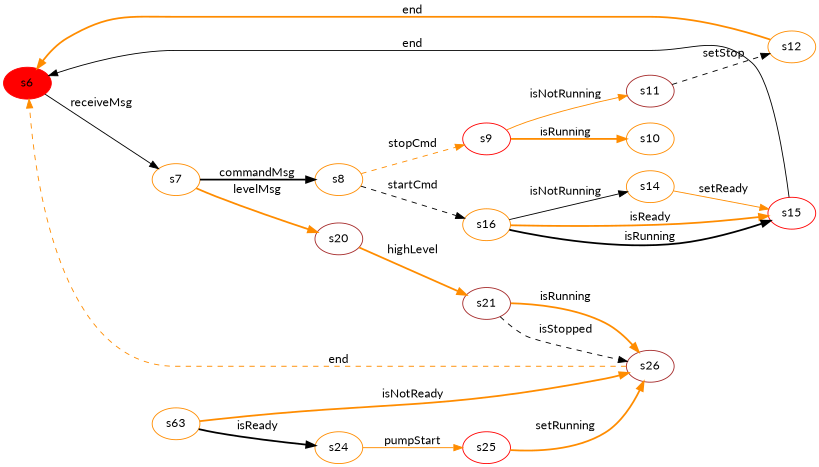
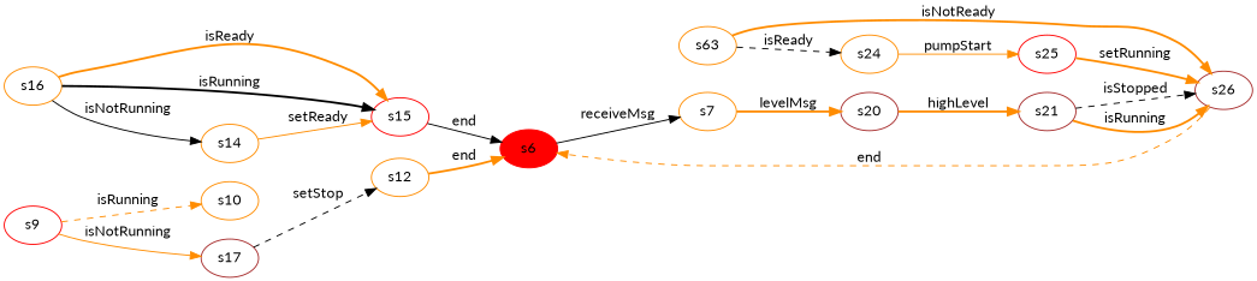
  digraph {
    fontname=Lato
    rankdir=LR
    node [color=darkorange fontname=Lato]
    edge [color=darkorange fontname=Lato style=bold]
    n1 [color=red label=s6 style=filled]
    n2 [label=s7]
    n3 [color=brown label=s20]
-   n4 [label=s8]
    n5 [color=brown label=s21]
    n6 [color=red label=s9]
    n7 [label=s16]
    n8 [color=brown label=s26]
    n9 [label=s10]
-   n10 [color=brown label=s11]
+   n10 [color=brown label=s17]
    n11 [color=red label=s15]
    n12 [label=s14]
    n13 [label=s12]
    n14 [label=s63]
    n15 [label=s24]
    n16 [color=red label=s25]
    n1 -> n2 [color=black label=" receiveMsg " style=solid]
    n2 -> n3 [label=" levelMsg "]
-   n2 -> n4 [color=black label=" commandMsg "]
    n3 -> n5 [label=" highLevel "]
-   n4 -> n6 [label=" stopCmd " style=dashed]
-   n4 -> n7 [color=black label=" startCmd " style=dashed]
    n5 -> n8 [color=black label=" isStopped " style=dashed]
    n5 -> n8 [label=" isRunning "]
-   n6 -> n9 [label=" isRunning "]
+   n6 -> n9 [label=" isRunning " style=dashed]
    n6 -> n10 [label=" isNotRunning " style=solid]
    n7 -> n11 [label=" isReady "]
    n7 -> n11 [color=black label=" isRunning "]
    n7 -> n12 [color=black label=" isNotRunning " style=solid]
    n8 -> n1 [label=" end " style=dashed]
    n10 -> n13 [color=black label=" setStop " style=dashed]
    n11 -> n1 [color=black label=" end " style=solid]
    n12 -> n11 [label=" setReady " style=solid]
    n13 -> n1 [label=" end "]
    n14 -> n8 [label=" isNotReady "]
-   n14 -> n15 [color=black label=" isReady "]
+   n14 -> n15 [color=black label=" isReady " style=dashed]
    n15 -> n16 [label=" pumpStart " style=solid]
    n16 -> n8 [label=" setRunning "]
  }
